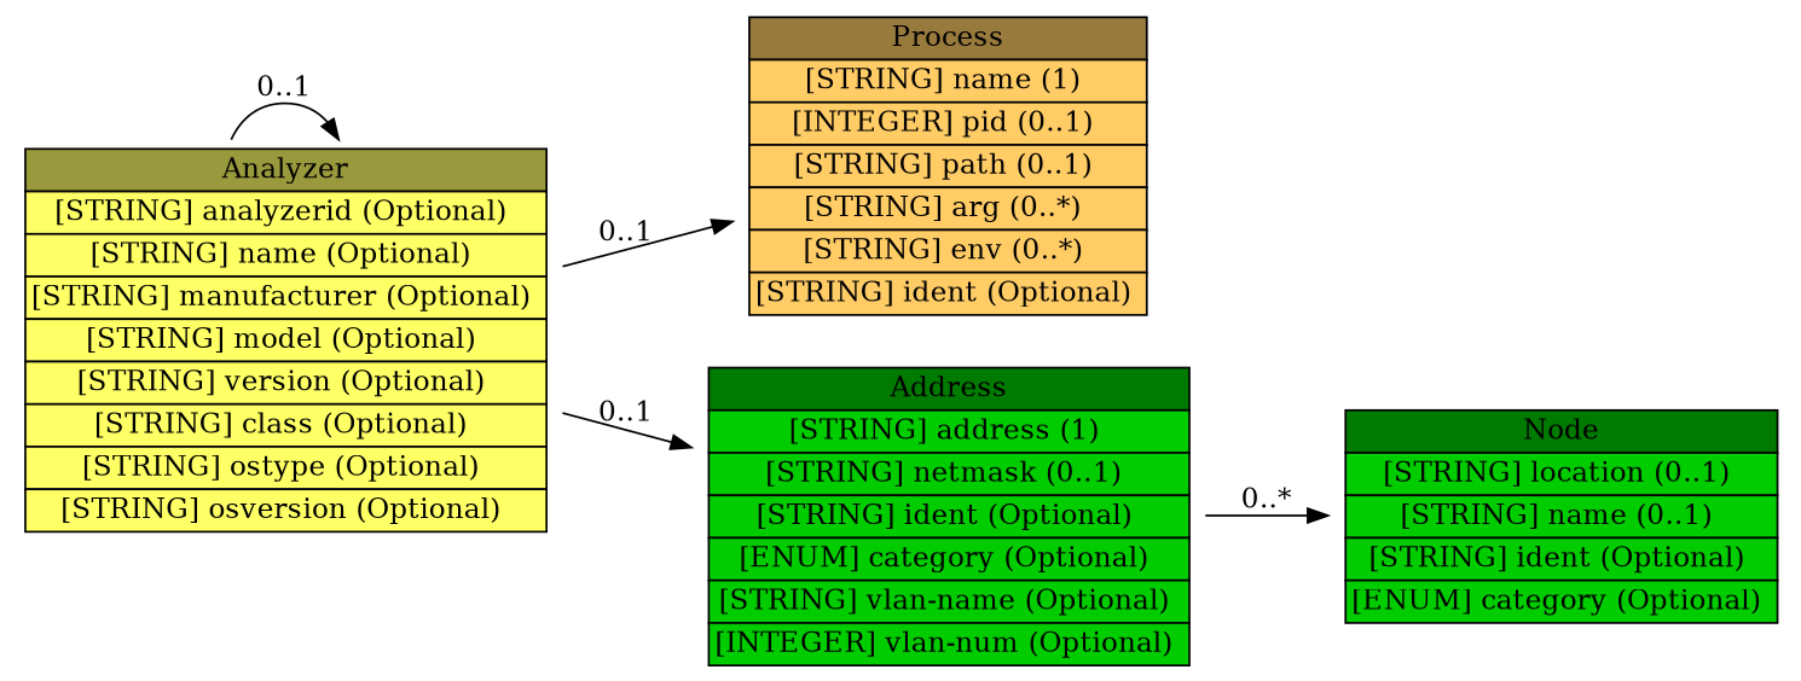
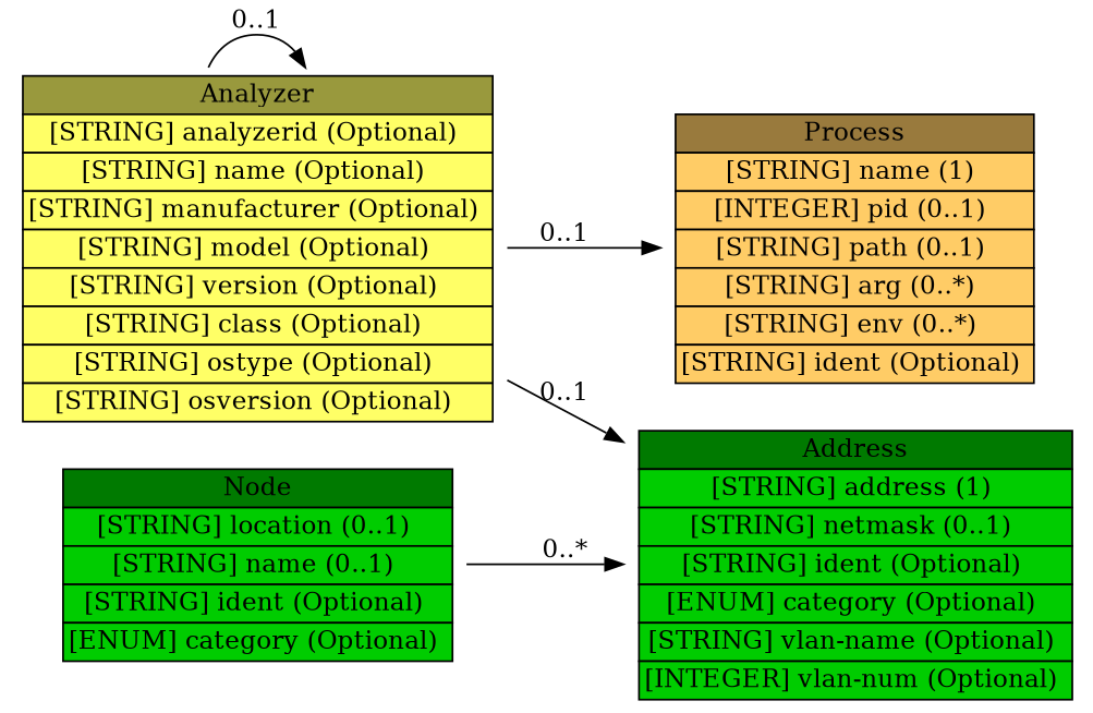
  digraph {
    rankdir=LR
    node [shape=plaintext]
    n1 [height=2.7361 label=<<table BORDER="0" CELLBORDER="1" CELLSPACING="0"> <tr > <td BGCOLOR="#99993d" HREF="/idmef_parser/IDMEF/Analyzer.html" TITLE="The Analyzer class identifies the analyzer from which the Alert or Heartbeat message originates. Only one analyzer may be encoded for each alert or heartbeat, and that MUST be the analyzer at which the alert or heartbeat originated. Although the IDMEF data model does not prevent the use of hierarchical intrusion detection systems (where alerts get relayed up the tree), it does not provide any way to record the identity of the &quot;relay&quot; analyzers along the path from the originating analyzer to the manager that ultimately receives the alert. ">Analyzer</td> </tr>" %<tr><td BGCOLOR="#FFFF66"  HREF="/idmef_parser/IDMEF/Analyzer.html" TITLE="(but see below).  A unique identifier for the analyzer; see Section 3.2.9.">[STRING] analyzerid (Optional) </td></tr>%<tr><td BGCOLOR="#FFFF66"  HREF="/idmef_parser/IDMEF/Analyzer.html" TITLE="An explicit name for the analyzer that may be easier to understand than the analyzerid.">[STRING] name (Optional) </td></tr>%<tr><td BGCOLOR="#FFFF66"  HREF="/idmef_parser/IDMEF/Analyzer.html" TITLE="The manufacturer of the analyzer software and/or hardware.">[STRING] manufacturer (Optional) </td></tr>%<tr><td BGCOLOR="#FFFF66"  HREF="/idmef_parser/IDMEF/Analyzer.html" TITLE="The model name/number of the analyzer software and/or hardware.">[STRING] model (Optional) </td></tr>%<tr><td BGCOLOR="#FFFF66"  HREF="/idmef_parser/IDMEF/Analyzer.html" TITLE="The version number of the analyzer software and/or hardware.">[STRING] version (Optional) </td></tr>%<tr><td BGCOLOR="#FFFF66"  HREF="/idmef_parser/IDMEF/Analyzer.html" TITLE="The class of analyzer software and/or hardware.">[STRING] class (Optional) </td></tr>%<tr><td BGCOLOR="#FFFF66"  HREF="/idmef_parser/IDMEF/Analyzer.html" TITLE="Operating system name.  On POSIX 1003.1 compliant systems, this is the value returned in utsname.sysname by the uname() system call, or the output of the &quot;uname -s&quot; command.">[STRING] ostype (Optional) </td></tr>%<tr><td BGCOLOR="#FFFF66"  HREF="/idmef_parser/IDMEF/Analyzer.html" TITLE="Operating system version.  On POSIX 1003.1 compliant systems, this is the value returned in utsname.release by the uname() system call, or the output of the &quot;uname -r&quot; command.">[STRING] osversion (Optional) </td></tr>%</table>> width=3.0694]
    n2 [height=2.1528 label=<<table BORDER="0" CELLBORDER="1" CELLSPACING="0"> <tr > <td BGCOLOR="#997a3d" HREF="/idmef_parser/IDMEF/Process.html" TITLE="The Process class is used to describe processes being executed on sources, targets, and analyzers. ">Process</td> </tr>" %<tr><td BGCOLOR="#FFCC66"  HREF="/idmef_parser/IDMEF/Process.html" TITLE="The name of the program being executed. This is a short name; path and argument information are provided elsewhere.">[STRING] name (1) </td></tr>%<tr><td BGCOLOR="#FFCC66"  HREF="/idmef_parser/IDMEF/Process.html" TITLE="The process identifier of the process.">[INTEGER] pid (0..1) </td></tr>%<tr><td BGCOLOR="#FFCC66"  HREF="/idmef_parser/IDMEF/Process.html" TITLE="The full path of the program being executed.">[STRING] path (0..1) </td></tr>%<tr><td BGCOLOR="#FFCC66"  HREF="/idmef_parser/IDMEF/Process.html" TITLE="A command-line argument to the program. Multiple arguments may be specified (they are assumed to have occurred in the same order they are provided) with multiple uses of arg.">[STRING] arg (0..*) </td></tr>%<tr><td BGCOLOR="#FFCC66"  HREF="/idmef_parser/IDMEF/Process.html" TITLE="An environment string associated with the process; generally of the format &quot;VARIABLE=value&quot;.  Multiple environment strings may be specified with multiple uses of env.">[STRING] env (0..*) </td></tr>%<tr><td BGCOLOR="#FFCC66"  HREF="/idmef_parser/IDMEF/Process.html" TITLE="A unique identifier for the process; see Section 3.2.9.">[STRING] ident (Optional) </td></tr>%</table>> width=2.4306]
    n3 [height=2.1528 label=<<table BORDER="0" CELLBORDER="1" CELLSPACING="0"> <tr > <td BGCOLOR="#007a00" HREF="/idmef_parser/IDMEF/Address.html" TITLE="The Address class is used to represent network, hardware, and application addresses. ">Address</td> </tr>" %<tr><td BGCOLOR="#00CC00"  HREF="/idmef_parser/IDMEF/Address.html" TITLE="The address information.  The format of this data is governed by the category attribute.">[STRING] address (1) </td></tr>%<tr><td BGCOLOR="#00CC00"  HREF="/idmef_parser/IDMEF/Address.html" TITLE="The network mask for the address, if appropriate.">[STRING] netmask (0..1) </td></tr>%<tr><td BGCOLOR="#00CC00"  HREF="/idmef_parser/IDMEF/Address.html" TITLE="A unique identifier for the address; see Section 3.2.9.">[STRING] ident (Optional) </td></tr>%<tr><td BGCOLOR="#00CC00"  HREF="/idmef_parser/IDMEF/Address.html" TITLE="The type of address represented.  The permitted values for this attribute are shown below.  The default value is &quot;unknown&quot;.  (See also Section 10.)">[ENUM] category (Optional) </td></tr>%<tr><td BGCOLOR="#00CC00"  HREF="/idmef_parser/IDMEF/Address.html" TITLE="The name of the Virtual LAN to which the address belongs.">[STRING] vlan-name (Optional) </td></tr>%<tr><td BGCOLOR="#00CC00"  HREF="/idmef_parser/IDMEF/Address.html" TITLE="The number of the Virtual LAN to which the address belongs.">[INTEGER] vlan-num (Optional) </td></tr>%</table>> width=2.9028]
    n4 [height=1.5694 label=<<table BORDER="0" CELLBORDER="1" CELLSPACING="0"> <tr > <td BGCOLOR="#007a00" HREF="/idmef_parser/IDMEF/Node.html" TITLE="The Node class is used to identify hosts and other network devices (routers, switches, etc.). ">Node</td> </tr>" %<tr><td BGCOLOR="#00CC00"  HREF="/idmef_parser/IDMEF/Node.html" TITLE="The location of the equipment.">[STRING] location (0..1) </td></tr>%<tr><td BGCOLOR="#00CC00"  HREF="/idmef_parser/IDMEF/Node.html" TITLE="The name of the equipment.  This information MUST be provided if no Address information is given.">[STRING] name (0..1) </td></tr>%<tr><td BGCOLOR="#00CC00"  HREF="/idmef_parser/IDMEF/Node.html" TITLE="A unique identifier for the node; see Section 3.2.9.">[STRING] ident (Optional) </td></tr>%<tr><td BGCOLOR="#00CC00"  HREF="/idmef_parser/IDMEF/Node.html" TITLE="The &quot;domain&quot; from which the name information was obtained, if relevant.  The permitted values for this attribute are shown in the table below.  The default value is &quot;unknown&quot;. (See also Section 10 for extensions to the table.)">[ENUM] category (Optional) </td></tr>%</table>> width=2.5833]
    n1 -> n1 [label="0..1"]
    n1 -> n2 [label="0..1"]
    n1 -> n3 [label="0..1"]
-   n3 -> n4 [label="0..*"]
+   n4 -> n3 [label="0..*"]
  }
